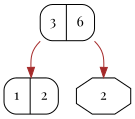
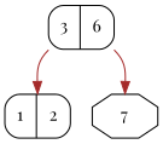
  digraph {
    fontname="Playfair Display"
    node [fontname="Playfair Display" shape=Mrecord]
    edge [color=brown fontname="Playfair Display" headport=n]
    n1 [label="<f1> 3|<f2> 6"]
    n2 [label="<f1> 1|<f2> 2"]
-   n3 [label=2 shape=octagon]
+   n3 [label=7 shape=octagon]
    n1 -> n2 [tailport=sw]
    n1 -> n3 [tailport=se]
  }
